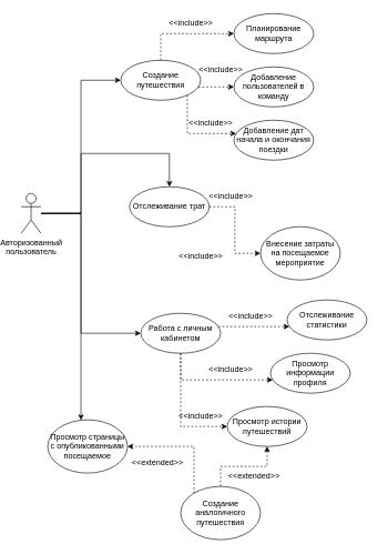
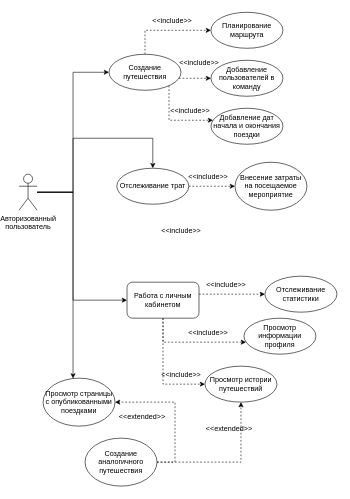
  <mxCell id="0" />
  <mxCell id="1" parent="0" />
  <mxCell id="2" style="rounded=0;orthogonalLoop=1;jettySize=auto;html=1;edgeStyle=orthogonalEdgeStyle;" edge="1" parent="1" source="4" target="11"><mxGeometry relative="1" as="geometry"><Array as="points"><mxPoint x="110" y="320" /><mxPoint x="110" y="120" /></Array></mxGeometry></mxCell>
  <mxCell id="3" style="edgeStyle=orthogonalEdgeStyle;rounded=0;orthogonalLoop=1;jettySize=auto;html=1;" edge="1" parent="1" source="4" target="23"><mxGeometry relative="1" as="geometry"><Array as="points"><mxPoint x="110" y="320" /><mxPoint x="110" y="500" /></Array></mxGeometry></mxCell>
  <mxCell id="4" value="Авторизованный&lt;br&gt;пользователь" style="shape=umlActor;verticalLabelPosition=bottom;verticalAlign=top;html=1;outlineConnect=0;" vertex="1" parent="1"><mxGeometry x="20" y="290" width="30" height="60" as="geometry" /></mxCell>
- <mxCell id="5" value="Просмотр страницы с опубликованными посещаемое" style="ellipse;whiteSpace=wrap;html=1;" vertex="1" parent="1"><mxGeometry x="60" y="630" width="120" height="80" as="geometry" /></mxCell>
+ <mxCell id="5" value="Просмотр страницы с опубликованными поездками" style="ellipse;whiteSpace=wrap;html=1;" vertex="1" parent="1"><mxGeometry x="60" y="630" width="120" height="80" as="geometry" /></mxCell>
  <mxCell id="6" style="edgeStyle=orthogonalEdgeStyle;rounded=0;orthogonalLoop=1;jettySize=auto;html=1;dashed=1;" edge="1" parent="1" source="7" target="24"><mxGeometry relative="1" as="geometry" /></mxCell>
  <mxCell id="7" value="Отслеживание трат" style="ellipse;whiteSpace=wrap;html=1;" vertex="1" parent="1"><mxGeometry x="183" y="280" width="120" height="60" as="geometry" /></mxCell>
  <mxCell id="8" style="edgeStyle=orthogonalEdgeStyle;rounded=0;orthogonalLoop=1;jettySize=auto;html=1;dashed=1;" edge="1" parent="1" source="11" target="16"><mxGeometry relative="1" as="geometry"><Array as="points"><mxPoint x="230" y="50" /></Array></mxGeometry></mxCell>
  <mxCell id="9" style="edgeStyle=orthogonalEdgeStyle;rounded=0;orthogonalLoop=1;jettySize=auto;html=1;dashed=1;" edge="1" parent="1" source="11" target="15"><mxGeometry relative="1" as="geometry"><Array as="points"><mxPoint x="310" y="130" /><mxPoint x="310" y="130" /></Array></mxGeometry></mxCell>
  <mxCell id="10" style="edgeStyle=orthogonalEdgeStyle;rounded=0;orthogonalLoop=1;jettySize=auto;html=1;dashed=1;" edge="1" parent="1" source="11" target="14"><mxGeometry relative="1" as="geometry"><Array as="points"><mxPoint x="270" y="200" /></Array></mxGeometry></mxCell>
  <mxCell id="11" value="Создание путешествия" style="ellipse;whiteSpace=wrap;html=1;" vertex="1" parent="1"><mxGeometry x="170" y="90" width="120" height="60" as="geometry" /></mxCell>
  <mxCell id="12" style="rounded=0;orthogonalLoop=1;jettySize=auto;html=1;edgeStyle=orthogonalEdgeStyle;" edge="1" parent="1" source="4" target="7"><mxGeometry relative="1" as="geometry"><mxPoint x="60" y="320" as="sourcePoint" /><mxPoint x="200" y="231" as="targetPoint" /><Array as="points"><mxPoint x="110" y="320" /><mxPoint x="110" y="230" /><mxPoint x="243" y="230" /></Array></mxGeometry></mxCell>
  <mxCell id="13" style="rounded=0;orthogonalLoop=1;jettySize=auto;html=1;edgeStyle=orthogonalEdgeStyle;" edge="1" parent="1" source="4" target="5"><mxGeometry relative="1" as="geometry"><mxPoint x="60" y="332" as="sourcePoint" /><mxPoint x="182" y="351" as="targetPoint" /><Array as="points"><mxPoint x="110" y="320" /></Array></mxGeometry></mxCell>
  <mxCell id="14" value="Добавление дат начала и окончания поездки" style="ellipse;whiteSpace=wrap;html=1;" vertex="1" parent="1"><mxGeometry x="340" y="180" width="120" height="60" as="geometry" /></mxCell>
  <mxCell id="15" value="Добавление пользователей в команду" style="ellipse;whiteSpace=wrap;html=1;" vertex="1" parent="1"><mxGeometry x="340" y="100" width="120" height="60" as="geometry" /></mxCell>
  <mxCell id="16" value="Планирование маршрута" style="ellipse;whiteSpace=wrap;html=1;" vertex="1" parent="1"><mxGeometry x="340" y="20" width="120" height="60" as="geometry" /></mxCell>
  <mxCell id="17" style="edgeStyle=orthogonalEdgeStyle;rounded=0;orthogonalLoop=1;jettySize=auto;html=1;dashed=1;" edge="1" parent="1" source="19" target="5"><mxGeometry relative="1" as="geometry"><Array as="points"><mxPoint x="280" y="670" /></Array></mxGeometry></mxCell>
  <mxCell id="18" style="edgeStyle=orthogonalEdgeStyle;rounded=0;orthogonalLoop=1;jettySize=auto;html=1;dashed=1;" edge="1" parent="1" source="19" target="25"><mxGeometry relative="1" as="geometry" /></mxCell>
- <mxCell id="19" value="Создание аналогичного путешествия" style="ellipse;whiteSpace=wrap;html=1;" vertex="1" parent="1"><mxGeometry x="260" y="730" width="120" height="80" as="geometry" /></mxCell>
+ <mxCell id="19" value="Создание аналогичного путешествия" style="ellipse;whiteSpace=wrap;html=1;" vertex="1" parent="1"><mxGeometry x="130" y="730" width="120" height="80" as="geometry" /></mxCell>
  <mxCell id="20" value="" style="edgeStyle=orthogonalEdgeStyle;rounded=0;orthogonalLoop=1;jettySize=auto;html=1;dashed=1;" edge="1" parent="1" source="23" target="25"><mxGeometry relative="1" as="geometry"><Array as="points"><mxPoint x="260" y="640" /></Array></mxGeometry></mxCell>
  <mxCell id="21" value="" style="edgeStyle=orthogonalEdgeStyle;rounded=0;orthogonalLoop=1;jettySize=auto;html=1;dashed=1;" edge="1" parent="1" source="23" target="26"><mxGeometry relative="1" as="geometry"><Array as="points"><mxPoint x="330" y="490" /><mxPoint x="330" y="490" /></Array></mxGeometry></mxCell>
  <mxCell id="22" value="" style="edgeStyle=orthogonalEdgeStyle;rounded=0;orthogonalLoop=1;jettySize=auto;html=1;dashed=1;" edge="1" parent="1" source="23" target="27"><mxGeometry relative="1" as="geometry"><Array as="points"><mxPoint x="260" y="570" /></Array></mxGeometry></mxCell>
- <mxCell id="23" value="Работа с личным кабинетом" style="ellipse;whiteSpace=wrap;html=1;" vertex="1" parent="1"><mxGeometry x="200" y="470" width="120" height="60" as="geometry" /></mxCell>
- <mxCell id="24" value="Внесение затраты на посещаемое мероприятие" style="ellipse;whiteSpace=wrap;html=1;" vertex="1" parent="1"><mxGeometry x="380" y="340" width="120" height="80" as="geometry" /></mxCell>
+ <mxCell id="23" value="Работа с личным кабинетом" style="whiteSpace=wrap;html=1;rounded=1;" vertex="1" parent="1"><mxGeometry x="200" y="470" width="120" height="60" as="geometry" /></mxCell>
+ <mxCell id="24" value="Внесение затраты на посещаемое мероприятие" style="ellipse;whiteSpace=wrap;html=1;" vertex="1" parent="1"><mxGeometry x="380" y="270" width="120" height="80" as="geometry" /></mxCell>
  <mxCell id="25" value="Просмотр истории путешествий" style="ellipse;whiteSpace=wrap;html=1;" vertex="1" parent="1"><mxGeometry x="330" y="610" width="120" height="60" as="geometry" /></mxCell>
- <mxCell id="26" value="Отслеживание статистики" style="ellipse;whiteSpace=wrap;html=1;" vertex="1" parent="1"><mxGeometry x="420" y="450" width="120" height="60" as="geometry" /></mxCell>
+ <mxCell id="26" value="Отслеживание статистики" style="ellipse;whiteSpace=wrap;html=1;" vertex="1" parent="1"><mxGeometry x="430" y="460" width="120" height="60" as="geometry" /></mxCell>
  <mxCell id="27" value="Просмотр информации профиля" style="ellipse;whiteSpace=wrap;html=1;" vertex="1" parent="1"><mxGeometry x="395" y="530" width="120" height="60" as="geometry" /></mxCell>
  <mxCell id="28" value="&amp;lt;&amp;lt;extended&amp;gt;&amp;gt;" style="text;html=1;align=center;verticalAlign=middle;resizable=0;points=[];autosize=1;strokeColor=none;fillColor=none;" vertex="1" parent="1"><mxGeometry x="175" y="680" width="100" height="30" as="geometry" /></mxCell>
  <mxCell id="29" value="&amp;lt;&amp;lt;extended&amp;gt;&amp;gt;" style="text;html=1;align=center;verticalAlign=middle;resizable=0;points=[];autosize=1;strokeColor=none;fillColor=none;" vertex="1" parent="1"><mxGeometry x="320" y="700" width="100" height="30" as="geometry" /></mxCell>
  <mxCell id="30" value="&amp;lt;&amp;lt;include&amp;gt;&amp;gt;" style="text;html=1;align=center;verticalAlign=middle;resizable=0;points=[];autosize=1;strokeColor=none;fillColor=none;" vertex="1" parent="1"><mxGeometry x="245" y="610" width="90" height="30" as="geometry" /></mxCell>
  <mxCell id="31" value="&amp;lt;&amp;lt;include&amp;gt;&amp;gt;" style="text;html=1;align=center;verticalAlign=middle;resizable=0;points=[];autosize=1;strokeColor=none;fillColor=none;" vertex="1" parent="1"><mxGeometry x="290" y="540" width="90" height="30" as="geometry" /></mxCell>
  <mxCell id="32" value="&amp;lt;&amp;lt;include&amp;gt;&amp;gt;" style="text;html=1;align=center;verticalAlign=middle;resizable=0;points=[];autosize=1;strokeColor=none;fillColor=none;" vertex="1" parent="1"><mxGeometry x="320" y="460" width="90" height="30" as="geometry" /></mxCell>
  <mxCell id="33" value="&amp;lt;&amp;lt;include&amp;gt;&amp;gt;" style="text;html=1;align=center;verticalAlign=middle;resizable=0;points=[];autosize=1;strokeColor=none;fillColor=none;" vertex="1" parent="1"><mxGeometry x="245" y="370" width="90" height="30" as="geometry" /></mxCell>
  <mxCell id="34" value="&amp;lt;&amp;lt;include&amp;gt;&amp;gt;" style="text;html=1;align=center;verticalAlign=middle;resizable=0;points=[];autosize=1;strokeColor=none;fillColor=none;" vertex="1" parent="1"><mxGeometry x="290" y="280" width="90" height="30" as="geometry" /></mxCell>
  <mxCell id="35" value="&amp;lt;&amp;lt;include&amp;gt;&amp;gt;" style="text;html=1;align=center;verticalAlign=middle;resizable=0;points=[];autosize=1;strokeColor=none;fillColor=none;" vertex="1" parent="1"><mxGeometry x="260" y="170" width="90" height="30" as="geometry" /></mxCell>
  <mxCell id="36" value="&amp;lt;&amp;lt;include&amp;gt;&amp;gt;" style="text;html=1;align=center;verticalAlign=middle;resizable=0;points=[];autosize=1;strokeColor=none;fillColor=none;" vertex="1" parent="1"><mxGeometry x="275" y="90" width="90" height="30" as="geometry" /></mxCell>
  <mxCell id="37" value="&amp;lt;&amp;lt;include&amp;gt;&amp;gt;" style="text;html=1;align=center;verticalAlign=middle;resizable=0;points=[];autosize=1;strokeColor=none;fillColor=none;" vertex="1" parent="1"><mxGeometry x="230" y="20" width="90" height="30" as="geometry" /></mxCell>
